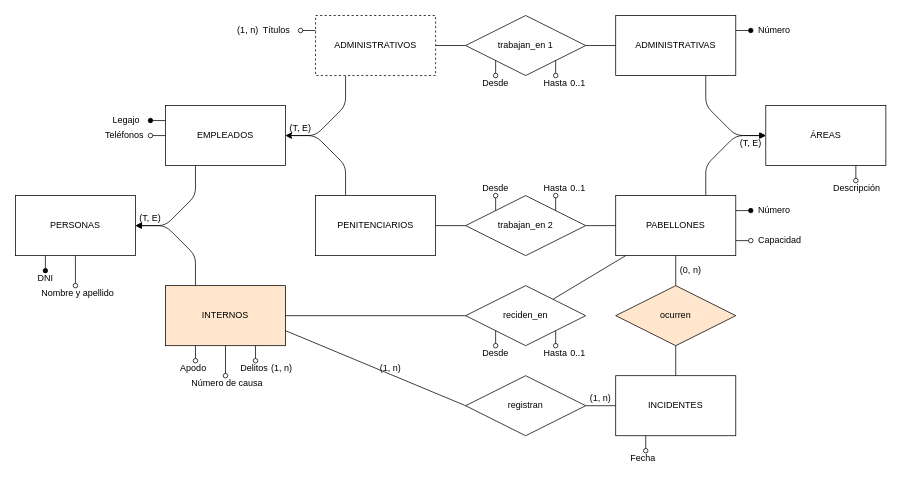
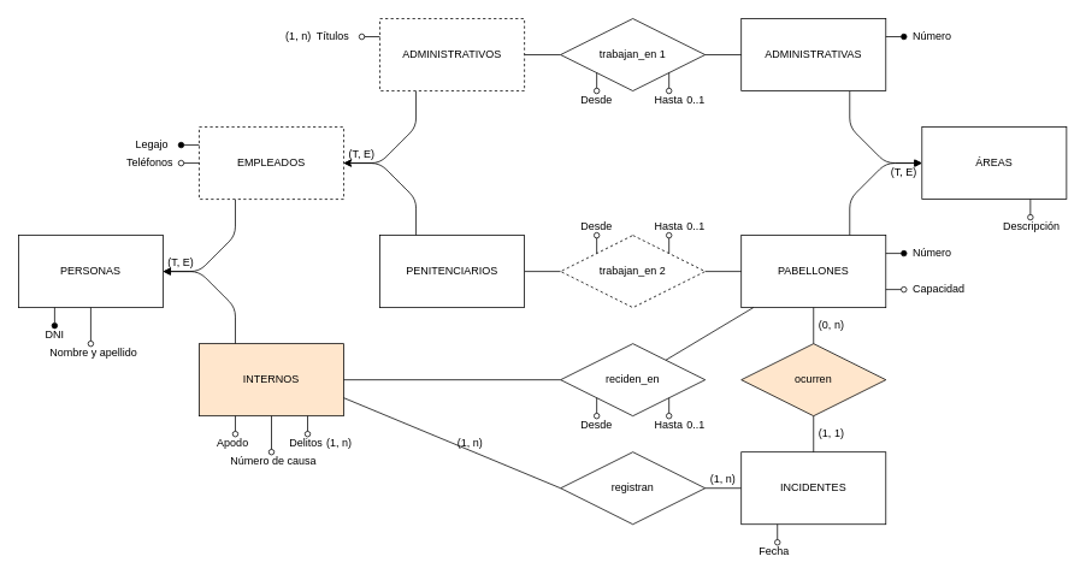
  <mxCell id="0" />
  <mxCell id="1" parent="0" />
  <mxCell id="2" style="edgeStyle=none;html=1;entryX=1;entryY=0.5;entryDx=0;entryDy=0;endArrow=block;endFill=1;exitX=0.25;exitY=1;exitDx=0;exitDy=0;" edge="1" parent="1" source="3" target="28"><mxGeometry relative="1" as="geometry"><Array as="points"><mxPoint x="260" y="260" /><mxPoint x="220" y="300" /></Array></mxGeometry></mxCell>
- <mxCell id="3" value="EMPLEADOS" style="rounded=0;whiteSpace=wrap;html=1;" vertex="1" parent="1"><mxGeometry x="220" y="140" width="160" height="80" as="geometry" /></mxCell>
+ <mxCell id="3" value="EMPLEADOS" style="rounded=0;whiteSpace=wrap;html=1;dashed=1;" vertex="1" parent="1"><mxGeometry x="220" y="140" width="160" height="80" as="geometry" /></mxCell>
  <mxCell id="4" style="edgeStyle=none;html=1;entryX=1;entryY=0.5;entryDx=0;entryDy=0;exitX=0.25;exitY=1;exitDx=0;exitDy=0;" edge="1" parent="1" source="6" target="3"><mxGeometry relative="1" as="geometry"><Array as="points"><mxPoint x="460" y="140" /><mxPoint x="420" y="180" /></Array></mxGeometry></mxCell>
  <mxCell id="5" value="" style="edgeStyle=none;html=1;endArrow=none;endFill=0;" edge="1" parent="1" source="6" target="22"><mxGeometry relative="1" as="geometry" /></mxCell>
  <mxCell id="6" value="ADMINISTRATIVOS" style="rounded=0;whiteSpace=wrap;html=1;dashed=1;" vertex="1" parent="1"><mxGeometry x="420" y="20" width="160" height="80" as="geometry" /></mxCell>
  <mxCell id="7" style="edgeStyle=none;html=1;entryX=1;entryY=0.5;entryDx=0;entryDy=0;exitX=0.25;exitY=0;exitDx=0;exitDy=0;" edge="1" parent="1" source="9" target="3"><mxGeometry relative="1" as="geometry"><Array as="points"><mxPoint x="460" y="220" /><mxPoint x="420" y="180" /></Array></mxGeometry></mxCell>
  <mxCell id="8" value="" style="edgeStyle=none;html=1;endArrow=none;endFill=0;" edge="1" parent="1" source="9" target="20"><mxGeometry relative="1" as="geometry" /></mxCell>
  <mxCell id="9" value="PENITENCIARIOS" style="rounded=0;whiteSpace=wrap;html=1;" vertex="1" parent="1"><mxGeometry x="420" y="260" width="160" height="80" as="geometry" /></mxCell>
  <mxCell id="10" value="ÁREAS" style="rounded=0;whiteSpace=wrap;html=1;" vertex="1" parent="1"><mxGeometry x="1020" y="140" width="160" height="80" as="geometry" /></mxCell>
  <mxCell id="11" style="edgeStyle=none;html=1;entryX=0;entryY=0.5;entryDx=0;entryDy=0;endArrow=block;endFill=1;exitX=0.75;exitY=1;exitDx=0;exitDy=0;" edge="1" parent="1" source="12" target="10"><mxGeometry relative="1" as="geometry"><Array as="points"><mxPoint x="940" y="140" /><mxPoint x="980" y="180" /></Array></mxGeometry></mxCell>
  <mxCell id="12" value="ADMINISTRATIVAS" style="rounded=0;whiteSpace=wrap;html=1;" vertex="1" parent="1"><mxGeometry x="820" y="20" width="160" height="80" as="geometry" /></mxCell>
  <mxCell id="13" style="edgeStyle=none;html=1;entryX=0;entryY=0.5;entryDx=0;entryDy=0;endArrow=block;endFill=1;exitX=0.75;exitY=0;exitDx=0;exitDy=0;" edge="1" parent="1" source="14" target="10"><mxGeometry relative="1" as="geometry"><mxPoint x="1040" y="270" as="targetPoint" /><Array as="points"><mxPoint x="940" y="220" /><mxPoint x="980" y="180" /></Array></mxGeometry></mxCell>
  <mxCell id="14" value="PABELLONES" style="rounded=0;whiteSpace=wrap;html=1;" vertex="1" parent="1"><mxGeometry x="820" y="260" width="160" height="80" as="geometry" /></mxCell>
  <mxCell id="15" style="edgeStyle=none;html=1;entryX=1;entryY=0.5;entryDx=0;entryDy=0;endArrow=block;endFill=1;exitX=0.25;exitY=0;exitDx=0;exitDy=0;" edge="1" parent="1" source="16" target="28"><mxGeometry relative="1" as="geometry"><Array as="points"><mxPoint x="260" y="340" /><mxPoint x="220" y="300" /></Array></mxGeometry></mxCell>
  <mxCell id="16" value="INTERNOS" style="rounded=0;whiteSpace=wrap;html=1;fillColor=#ffe6cc;" vertex="1" parent="1"><mxGeometry x="220" y="380" width="160" height="80" as="geometry" /></mxCell>
  <mxCell id="17" value="" style="edgeStyle=none;html=1;endArrow=none;endFill=0;" edge="1" parent="1" source="18" target="27"><mxGeometry relative="1" as="geometry" /></mxCell>
  <mxCell id="18" value="INCIDENTES" style="rounded=0;whiteSpace=wrap;html=1;" vertex="1" parent="1"><mxGeometry x="820" y="500" width="160" height="80" as="geometry" /></mxCell>
  <mxCell id="19" value="" style="edgeStyle=none;html=1;endArrow=none;endFill=0;" edge="1" parent="1" source="20" target="14"><mxGeometry relative="1" as="geometry" /></mxCell>
- <mxCell id="20" value="trabajan_en 2" style="rhombus;whiteSpace=wrap;html=1;" vertex="1" parent="1"><mxGeometry x="620" y="260" width="160" height="80" as="geometry" /></mxCell>
+ <mxCell id="20" value="trabajan_en 2" style="rhombus;whiteSpace=wrap;html=1;dashed=1;" vertex="1" parent="1"><mxGeometry x="620" y="260" width="160" height="80" as="geometry" /></mxCell>
  <mxCell id="21" value="" style="edgeStyle=none;html=1;endArrow=none;endFill=0;" edge="1" parent="1" source="22" target="12"><mxGeometry relative="1" as="geometry" /></mxCell>
  <mxCell id="22" value="trabajan_en 1" style="rhombus;whiteSpace=wrap;html=1;" vertex="1" parent="1"><mxGeometry x="620" y="20" width="160" height="80" as="geometry" /></mxCell>
  <mxCell id="23" value="" style="edgeStyle=none;html=1;endArrow=none;endFill=0;" edge="1" parent="1" source="25" target="14"><mxGeometry relative="1" as="geometry" /></mxCell>
  <mxCell id="24" value="" style="edgeStyle=none;html=1;endArrow=none;endFill=0;" edge="1" parent="1" source="25" target="16"><mxGeometry relative="1" as="geometry" /></mxCell>
  <mxCell id="25" value="reciden_en" style="rhombus;whiteSpace=wrap;html=1;" vertex="1" parent="1"><mxGeometry x="620" y="380" width="160" height="80" as="geometry" /></mxCell>
  <mxCell id="26" value="" style="edgeStyle=none;html=1;endArrow=none;endFill=0;exitX=0;exitY=0.5;exitDx=0;exitDy=0;entryX=1;entryY=0.75;entryDx=0;entryDy=0;" edge="1" parent="1" source="27" target="16"><mxGeometry relative="1" as="geometry" /></mxCell>
  <mxCell id="27" value="registran" style="rhombus;whiteSpace=wrap;html=1;" vertex="1" parent="1"><mxGeometry x="620" y="500" width="160" height="80" as="geometry" /></mxCell>
  <mxCell id="28" value="PERSONAS" style="rounded=0;whiteSpace=wrap;html=1;" vertex="1" parent="1"><mxGeometry y="260" width="160" height="80" as="geometry" x="20" /></mxCell>
  <mxCell id="29" style="html=1;labelBorderColor=none;strokeWidth=1;endArrow=oval;endFill=1;endSize=6;targetPerimeterSpacing=0;align=left;exitX=0.25;exitY=1;exitDx=0;exitDy=0;" edge="1" target="30" parent="1" source="28"><mxGeometry relative="1" as="geometry"><mxPoint x="-10" y="390" as="sourcePoint" /></mxGeometry></mxCell>
  <mxCell id="30" value="DNI" style="text;html=1;strokeColor=none;fillColor=none;align=left;verticalAlign=middle;whiteSpace=wrap;rounded=0;container=0;spacingLeft=8;" vertex="1" parent="1"><mxGeometry x="40" y="360" width="40" height="20" as="geometry" /></mxCell>
  <mxCell id="31" style="html=1;labelBorderColor=none;strokeWidth=1;endArrow=oval;endFill=0;endSize=6;targetPerimeterSpacing=0;align=left;exitX=0.5;exitY=1;exitDx=0;exitDy=0;" edge="1" target="32" parent="1" source="28"><mxGeometry relative="1" as="geometry"><mxPoint x="0" y="450" as="sourcePoint" /></mxGeometry></mxCell>
  <mxCell id="32" value="Nombre y apellido" style="text;html=1;strokeColor=none;fillColor=none;align=left;verticalAlign=middle;whiteSpace=wrap;rounded=0;container=0;spacingLeft=8;" vertex="1" parent="1"><mxGeometry x="45" y="380" width="110" height="20" as="geometry" /></mxCell>
  <mxCell id="33" style="html=1;labelBorderColor=none;strokeWidth=1;endArrow=oval;endFill=0;endSize=6;targetPerimeterSpacing=0;align=left;exitX=0.25;exitY=1;exitDx=0;exitDy=0;" edge="1" target="34" parent="1" source="16"><mxGeometry relative="1" as="geometry"><mxPoint x="190" y="510" as="sourcePoint" /></mxGeometry></mxCell>
  <mxCell id="34" value="Apodo" style="text;html=1;strokeColor=none;fillColor=none;align=left;verticalAlign=middle;whiteSpace=wrap;rounded=0;container=0;spacingLeft=8;" vertex="1" parent="1"><mxGeometry x="230" y="480" width="60" height="20" as="geometry" /></mxCell>
  <mxCell id="35" style="html=1;labelBorderColor=none;strokeWidth=1;endArrow=oval;endFill=0;endSize=6;targetPerimeterSpacing=0;align=left;exitX=0.5;exitY=1;exitDx=0;exitDy=0;" edge="1" target="36" parent="1" source="16"><mxGeometry relative="1" as="geometry"><mxPoint x="250" y="520" as="sourcePoint" /></mxGeometry></mxCell>
  <mxCell id="36" value="Número de causa" style="text;html=1;strokeColor=none;fillColor=none;align=left;verticalAlign=middle;whiteSpace=wrap;rounded=0;container=0;spacingLeft=8;" vertex="1" parent="1"><mxGeometry x="245" y="500" width="110" height="20" as="geometry" /></mxCell>
  <mxCell id="37" style="html=1;labelBorderColor=none;strokeWidth=1;endArrow=oval;endFill=0;endSize=6;targetPerimeterSpacing=0;align=left;exitX=0.75;exitY=1;exitDx=0;exitDy=0;" edge="1" target="38" parent="1" source="16"><mxGeometry relative="1" as="geometry"><mxPoint x="180" y="590" as="sourcePoint" /></mxGeometry></mxCell>
  <mxCell id="38" value="Delitos" style="text;html=1;strokeColor=none;fillColor=none;align=left;verticalAlign=middle;whiteSpace=wrap;rounded=0;container=0;spacingLeft=8;" vertex="1" parent="1"><mxGeometry x="310" y="480" width="60" height="20" as="geometry" /></mxCell>
  <mxCell id="39" value="(1, n)" style="text;html=1;strokeColor=none;fillColor=none;align=center;verticalAlign=middle;whiteSpace=wrap;rounded=0;labelBackgroundColor=none;fontSize=12;" vertex="1" parent="1"><mxGeometry x="355" y="480" width="40" height="20" as="geometry" /></mxCell>
  <mxCell id="40" style="html=1;labelBorderColor=none;strokeWidth=1;endArrow=oval;endFill=1;endSize=6;targetPerimeterSpacing=0;align=left;exitX=0;exitY=0.25;exitDx=0;exitDy=0;" edge="1" target="41" parent="1" source="3"><mxGeometry relative="1" as="geometry"><mxPoint x="70" y="70" as="sourcePoint" /></mxGeometry></mxCell>
  <mxCell id="41" value="Legajo" style="text;html=1;strokeColor=none;fillColor=none;align=left;verticalAlign=middle;whiteSpace=wrap;rounded=0;container=0;spacingLeft=8;" vertex="1" parent="1"><mxGeometry x="140" y="150" width="60" height="20" as="geometry" /></mxCell>
  <mxCell id="42" style="html=1;labelBorderColor=none;strokeWidth=1;endArrow=oval;endFill=0;endSize=6;targetPerimeterSpacing=0;align=left;exitX=0;exitY=0.5;exitDx=0;exitDy=0;" edge="1" target="43" parent="1" source="3"><mxGeometry relative="1" as="geometry"><mxPoint x="240" y="120" as="sourcePoint" /></mxGeometry></mxCell>
  <mxCell id="43" value="Teléfonos" style="text;html=1;strokeColor=none;fillColor=none;align=left;verticalAlign=middle;whiteSpace=wrap;rounded=0;container=0;spacingLeft=8;" vertex="1" parent="1"><mxGeometry x="130" y="170" width="70" height="20" as="geometry" /></mxCell>
  <mxCell id="44" style="html=1;labelBorderColor=none;strokeWidth=1;endArrow=oval;endFill=0;endSize=6;targetPerimeterSpacing=0;align=left;exitX=0;exitY=1;exitDx=0;exitDy=0;entryX=0.5;entryY=0;entryDx=0;entryDy=0;" edge="1" target="45" parent="1" source="22"><mxGeometry relative="1" as="geometry"><mxPoint x="570" y="10" as="sourcePoint" /><mxPoint x="660" y="140" as="targetPoint" /></mxGeometry></mxCell>
  <mxCell id="45" value="Desde" style="text;html=1;strokeColor=none;fillColor=none;align=center;verticalAlign=middle;whiteSpace=wrap;rounded=0;container=0;spacingLeft=0;spacing=2;" vertex="1" parent="1"><mxGeometry x="630" y="100" width="60" height="20" as="geometry" /></mxCell>
  <mxCell id="46" style="html=1;labelBorderColor=none;strokeWidth=1;endArrow=oval;endFill=0;endSize=6;targetPerimeterSpacing=0;align=left;exitX=1;exitY=1;exitDx=0;exitDy=0;entryX=0.5;entryY=0;entryDx=0;entryDy=0;" edge="1" target="47" parent="1" source="22"><mxGeometry relative="1" as="geometry"><mxPoint x="720" y="10" as="sourcePoint" /><mxPoint x="730" y="100" as="targetPoint" /></mxGeometry></mxCell>
  <mxCell id="47" value="Hasta" style="text;html=1;strokeColor=none;fillColor=none;align=center;verticalAlign=middle;whiteSpace=wrap;rounded=0;container=0;spacingLeft=0;spacing=2;" vertex="1" parent="1"><mxGeometry x="710" y="100" width="60" height="20" as="geometry" /></mxCell>
  <mxCell id="48" style="html=1;labelBorderColor=none;strokeWidth=1;endArrow=oval;endFill=0;endSize=6;targetPerimeterSpacing=0;align=left;exitX=0;exitY=0;exitDx=0;exitDy=0;entryX=0.5;entryY=1;entryDx=0;entryDy=0;" edge="1" parent="1" target="49" source="20"><mxGeometry relative="1" as="geometry"><mxPoint x="660" y="280" as="sourcePoint" /></mxGeometry></mxCell>
  <mxCell id="49" value="Desde" style="text;html=1;strokeColor=none;fillColor=none;align=center;verticalAlign=middle;whiteSpace=wrap;rounded=0;container=0;spacingLeft=0;spacing=2;" vertex="1" parent="1"><mxGeometry x="630" y="240" width="60" height="20" as="geometry" /></mxCell>
  <mxCell id="50" style="html=1;labelBorderColor=none;strokeWidth=1;endArrow=oval;endFill=0;endSize=6;targetPerimeterSpacing=0;align=left;exitX=1;exitY=0;exitDx=0;exitDy=0;entryX=0.5;entryY=1;entryDx=0;entryDy=0;" edge="1" parent="1" target="51" source="20"><mxGeometry relative="1" as="geometry"><mxPoint x="740" y="280" as="sourcePoint" /></mxGeometry></mxCell>
  <mxCell id="51" value="Hasta" style="text;html=1;strokeColor=none;fillColor=none;align=center;verticalAlign=middle;whiteSpace=wrap;rounded=0;container=0;spacingLeft=0;spacing=2;" vertex="1" parent="1"><mxGeometry x="710" y="240" width="60" height="20" as="geometry" /></mxCell>
  <mxCell id="52" value="0..1" style="text;html=1;strokeColor=none;fillColor=none;align=center;verticalAlign=middle;whiteSpace=wrap;rounded=0;labelBackgroundColor=none;fontFamily=Helvetica;fontSize=12;container=0;" vertex="1" parent="1"><mxGeometry x="750" y="240" width="40" height="20" as="geometry" /></mxCell>
  <mxCell id="53" value="0..1" style="text;html=1;strokeColor=none;fillColor=none;align=center;verticalAlign=middle;whiteSpace=wrap;rounded=0;labelBackgroundColor=none;fontFamily=Helvetica;fontSize=12;container=0;" vertex="1" parent="1"><mxGeometry x="750" y="100" width="40" height="20" as="geometry" /></mxCell>
  <mxCell id="54" style="html=1;labelBorderColor=none;strokeWidth=1;endArrow=oval;endFill=0;endSize=6;targetPerimeterSpacing=0;align=left;exitX=0;exitY=1;exitDx=0;exitDy=0;entryX=0.5;entryY=0;entryDx=0;entryDy=0;" edge="1" parent="1" target="55"><mxGeometry relative="1" as="geometry"><mxPoint x="660" y="440" as="sourcePoint" /><mxPoint x="660" y="500" as="targetPoint" /></mxGeometry></mxCell>
  <mxCell id="55" value="Desde" style="text;html=1;strokeColor=none;fillColor=none;align=center;verticalAlign=middle;whiteSpace=wrap;rounded=0;container=0;spacingLeft=0;spacing=2;" vertex="1" parent="1"><mxGeometry x="630" y="460" width="60" height="20" as="geometry" /></mxCell>
  <mxCell id="56" style="html=1;labelBorderColor=none;strokeWidth=1;endArrow=oval;endFill=0;endSize=6;targetPerimeterSpacing=0;align=left;exitX=1;exitY=1;exitDx=0;exitDy=0;entryX=0.5;entryY=0;entryDx=0;entryDy=0;" edge="1" parent="1" target="57"><mxGeometry relative="1" as="geometry"><mxPoint x="740" y="440" as="sourcePoint" /><mxPoint x="730" y="460" as="targetPoint" /></mxGeometry></mxCell>
  <mxCell id="57" value="Hasta" style="text;html=1;strokeColor=none;fillColor=none;align=center;verticalAlign=middle;whiteSpace=wrap;rounded=0;container=0;spacingLeft=0;spacing=2;" vertex="1" parent="1"><mxGeometry x="710" y="460" width="60" height="20" as="geometry" /></mxCell>
  <mxCell id="58" value="0..1" style="text;html=1;strokeColor=none;fillColor=none;align=center;verticalAlign=middle;whiteSpace=wrap;rounded=0;labelBackgroundColor=none;fontFamily=Helvetica;fontSize=12;container=0;" vertex="1" parent="1"><mxGeometry x="750" y="460" width="40" height="20" as="geometry" /></mxCell>
  <mxCell id="59" value="(1, n)" style="text;html=1;strokeColor=none;fillColor=none;align=center;verticalAlign=middle;whiteSpace=wrap;rounded=0;labelBackgroundColor=none;fontSize=12;" vertex="1" parent="1"><mxGeometry x="780" y="520" width="40" height="20" as="geometry" /></mxCell>
  <mxCell id="60" value="(1, n)" style="text;html=1;strokeColor=none;fillColor=none;align=center;verticalAlign=middle;whiteSpace=wrap;rounded=0;labelBackgroundColor=none;fontSize=12;" vertex="1" parent="1"><mxGeometry x="500" y="480" width="40" height="20" as="geometry" /></mxCell>
  <mxCell id="61" style="html=1;labelBorderColor=none;strokeWidth=1;endArrow=oval;endFill=0;endSize=6;targetPerimeterSpacing=0;align=left;exitX=0.25;exitY=1;exitDx=0;exitDy=0;" edge="1" target="62" parent="1" source="18"><mxGeometry relative="1" as="geometry"><mxPoint x="750" y="730" as="sourcePoint" /></mxGeometry></mxCell>
  <mxCell id="62" value="Fecha" style="text;html=1;strokeColor=none;fillColor=none;align=left;verticalAlign=middle;whiteSpace=wrap;rounded=0;container=0;spacingLeft=8;" vertex="1" parent="1"><mxGeometry x="830" y="600" width="60" height="20" as="geometry" /></mxCell>
  <mxCell id="63" value="" style="edgeStyle=none;html=1;endArrow=none;endFill=0;" edge="1" parent="1" source="65" target="14"><mxGeometry relative="1" as="geometry" /></mxCell>
  <mxCell id="64" value="" style="edgeStyle=none;html=1;endArrow=none;endFill=0;" edge="1" parent="1" source="65" target="18"><mxGeometry relative="1" as="geometry" /></mxCell>
  <mxCell id="65" value="ocurren" style="rhombus;whiteSpace=wrap;html=1;fillColor=#ffe6cc;" vertex="1" parent="1"><mxGeometry x="820" y="380" width="160" height="80" as="geometry" /></mxCell>
  <mxCell id="66" value="(0, n)" style="text;html=1;strokeColor=none;fillColor=none;align=center;verticalAlign=middle;whiteSpace=wrap;rounded=0;labelBackgroundColor=none;fontSize=12;" vertex="1" parent="1"><mxGeometry x="900" y="350" width="40" height="20" as="geometry" /></mxCell>
+ <mxCell id="67" value="(1, 1)" style="text;html=1;strokeColor=none;fillColor=none;align=center;verticalAlign=middle;whiteSpace=wrap;rounded=0;labelBackgroundColor=none;fontSize=12;" vertex="1" parent="1"><mxGeometry x="900" y="470" width="40" height="20" as="geometry" /></mxCell>
  <mxCell id="68" style="html=1;labelBorderColor=none;strokeWidth=1;endArrow=oval;endFill=0;endSize=6;targetPerimeterSpacing=0;align=left;exitX=0;exitY=0.25;exitDx=0;exitDy=0;" edge="1" target="69" parent="1" source="6"><mxGeometry relative="1" as="geometry"><mxPoint x="260" y="30" as="sourcePoint" /></mxGeometry></mxCell>
  <mxCell id="69" value="Títulos" style="text;html=1;strokeColor=none;fillColor=none;align=left;verticalAlign=middle;whiteSpace=wrap;rounded=0;container=0;spacingLeft=8;" vertex="1" parent="1"><mxGeometry x="340" y="30" width="60" height="20" as="geometry" /></mxCell>
  <mxCell id="70" value="(1, n)" style="text;html=1;strokeColor=none;fillColor=none;align=center;verticalAlign=middle;whiteSpace=wrap;rounded=0;labelBackgroundColor=none;fontSize=12;" vertex="1" parent="1"><mxGeometry x="310" y="30" width="40" height="20" as="geometry" /></mxCell>
  <mxCell id="71" style="html=1;labelBorderColor=none;strokeWidth=1;endArrow=oval;endFill=1;endSize=6;targetPerimeterSpacing=0;align=left;exitX=1;exitY=0.25;exitDx=0;exitDy=0;" edge="1" target="72" parent="1" source="12"><mxGeometry relative="1" as="geometry"><mxPoint x="1010" y="60" as="sourcePoint" /></mxGeometry></mxCell>
  <mxCell id="72" value="Número" style="text;html=1;strokeColor=none;fillColor=none;align=left;verticalAlign=middle;whiteSpace=wrap;rounded=0;container=0;spacingLeft=8;" vertex="1" parent="1"><mxGeometry x="1000" y="30" width="80" height="20" as="geometry" /></mxCell>
  <mxCell id="73" style="html=1;labelBorderColor=none;strokeWidth=1;endArrow=oval;endFill=1;endSize=6;targetPerimeterSpacing=0;align=left;exitX=1;exitY=0.25;exitDx=0;exitDy=0;" edge="1" parent="1" target="74"><mxGeometry relative="1" as="geometry"><mxPoint x="980" y="280" as="sourcePoint" /></mxGeometry></mxCell>
  <mxCell id="74" value="Número" style="text;html=1;strokeColor=none;fillColor=none;align=left;verticalAlign=middle;whiteSpace=wrap;rounded=0;container=0;spacingLeft=8;" vertex="1" parent="1"><mxGeometry x="1000" y="270" width="80" height="20" as="geometry" /></mxCell>
  <mxCell id="75" style="html=1;labelBorderColor=none;strokeWidth=1;endArrow=oval;endFill=0;endSize=6;targetPerimeterSpacing=0;align=left;exitX=0.75;exitY=1;exitDx=0;exitDy=0;" edge="1" target="76" parent="1" source="10"><mxGeometry relative="1" as="geometry"><mxPoint x="1040" y="250" as="sourcePoint" /></mxGeometry></mxCell>
  <mxCell id="76" value="Descripción" style="text;html=1;strokeColor=none;fillColor=none;align=left;verticalAlign=middle;whiteSpace=wrap;rounded=0;container=0;spacingLeft=8;" vertex="1" parent="1"><mxGeometry x="1100" y="240" width="80" height="20" as="geometry" /></mxCell>
  <mxCell id="77" style="html=1;labelBorderColor=none;strokeWidth=1;endArrow=oval;endFill=0;endSize=6;targetPerimeterSpacing=0;align=left;exitX=1;exitY=0.75;exitDx=0;exitDy=0;" edge="1" target="78" parent="1" source="14"><mxGeometry relative="1" as="geometry"><mxPoint x="960" y="320" as="sourcePoint" /></mxGeometry></mxCell>
  <mxCell id="78" value="Capacidad" style="text;html=1;strokeColor=none;fillColor=none;align=left;verticalAlign=middle;whiteSpace=wrap;rounded=0;container=0;spacingLeft=8;" vertex="1" parent="1"><mxGeometry x="1000" y="310" width="80" height="20" as="geometry" /></mxCell>
  <mxCell id="79" value="(T, E)" style="text;html=1;strokeColor=none;fillColor=none;align=center;verticalAlign=middle;whiteSpace=wrap;rounded=0;labelBackgroundColor=none;fontSize=12;fontFamily=Helvetica;" vertex="1" parent="1"><mxGeometry x="180" y="280" width="40" height="20" as="geometry" /></mxCell>
  <mxCell id="80" value="(T, E)" style="text;html=1;strokeColor=none;fillColor=none;align=center;verticalAlign=middle;whiteSpace=wrap;rounded=0;labelBackgroundColor=none;fontSize=12;fontFamily=Helvetica;" vertex="1" parent="1"><mxGeometry x="380" y="160" width="40" height="20" as="geometry" /></mxCell>
  <mxCell id="81" value="(T, E)" style="text;html=1;strokeColor=none;fillColor=none;align=center;verticalAlign=middle;whiteSpace=wrap;rounded=0;labelBackgroundColor=none;fontSize=12;fontFamily=Helvetica;" vertex="1" parent="1"><mxGeometry x="980" y="180" width="40" height="20" as="geometry" /></mxCell>
